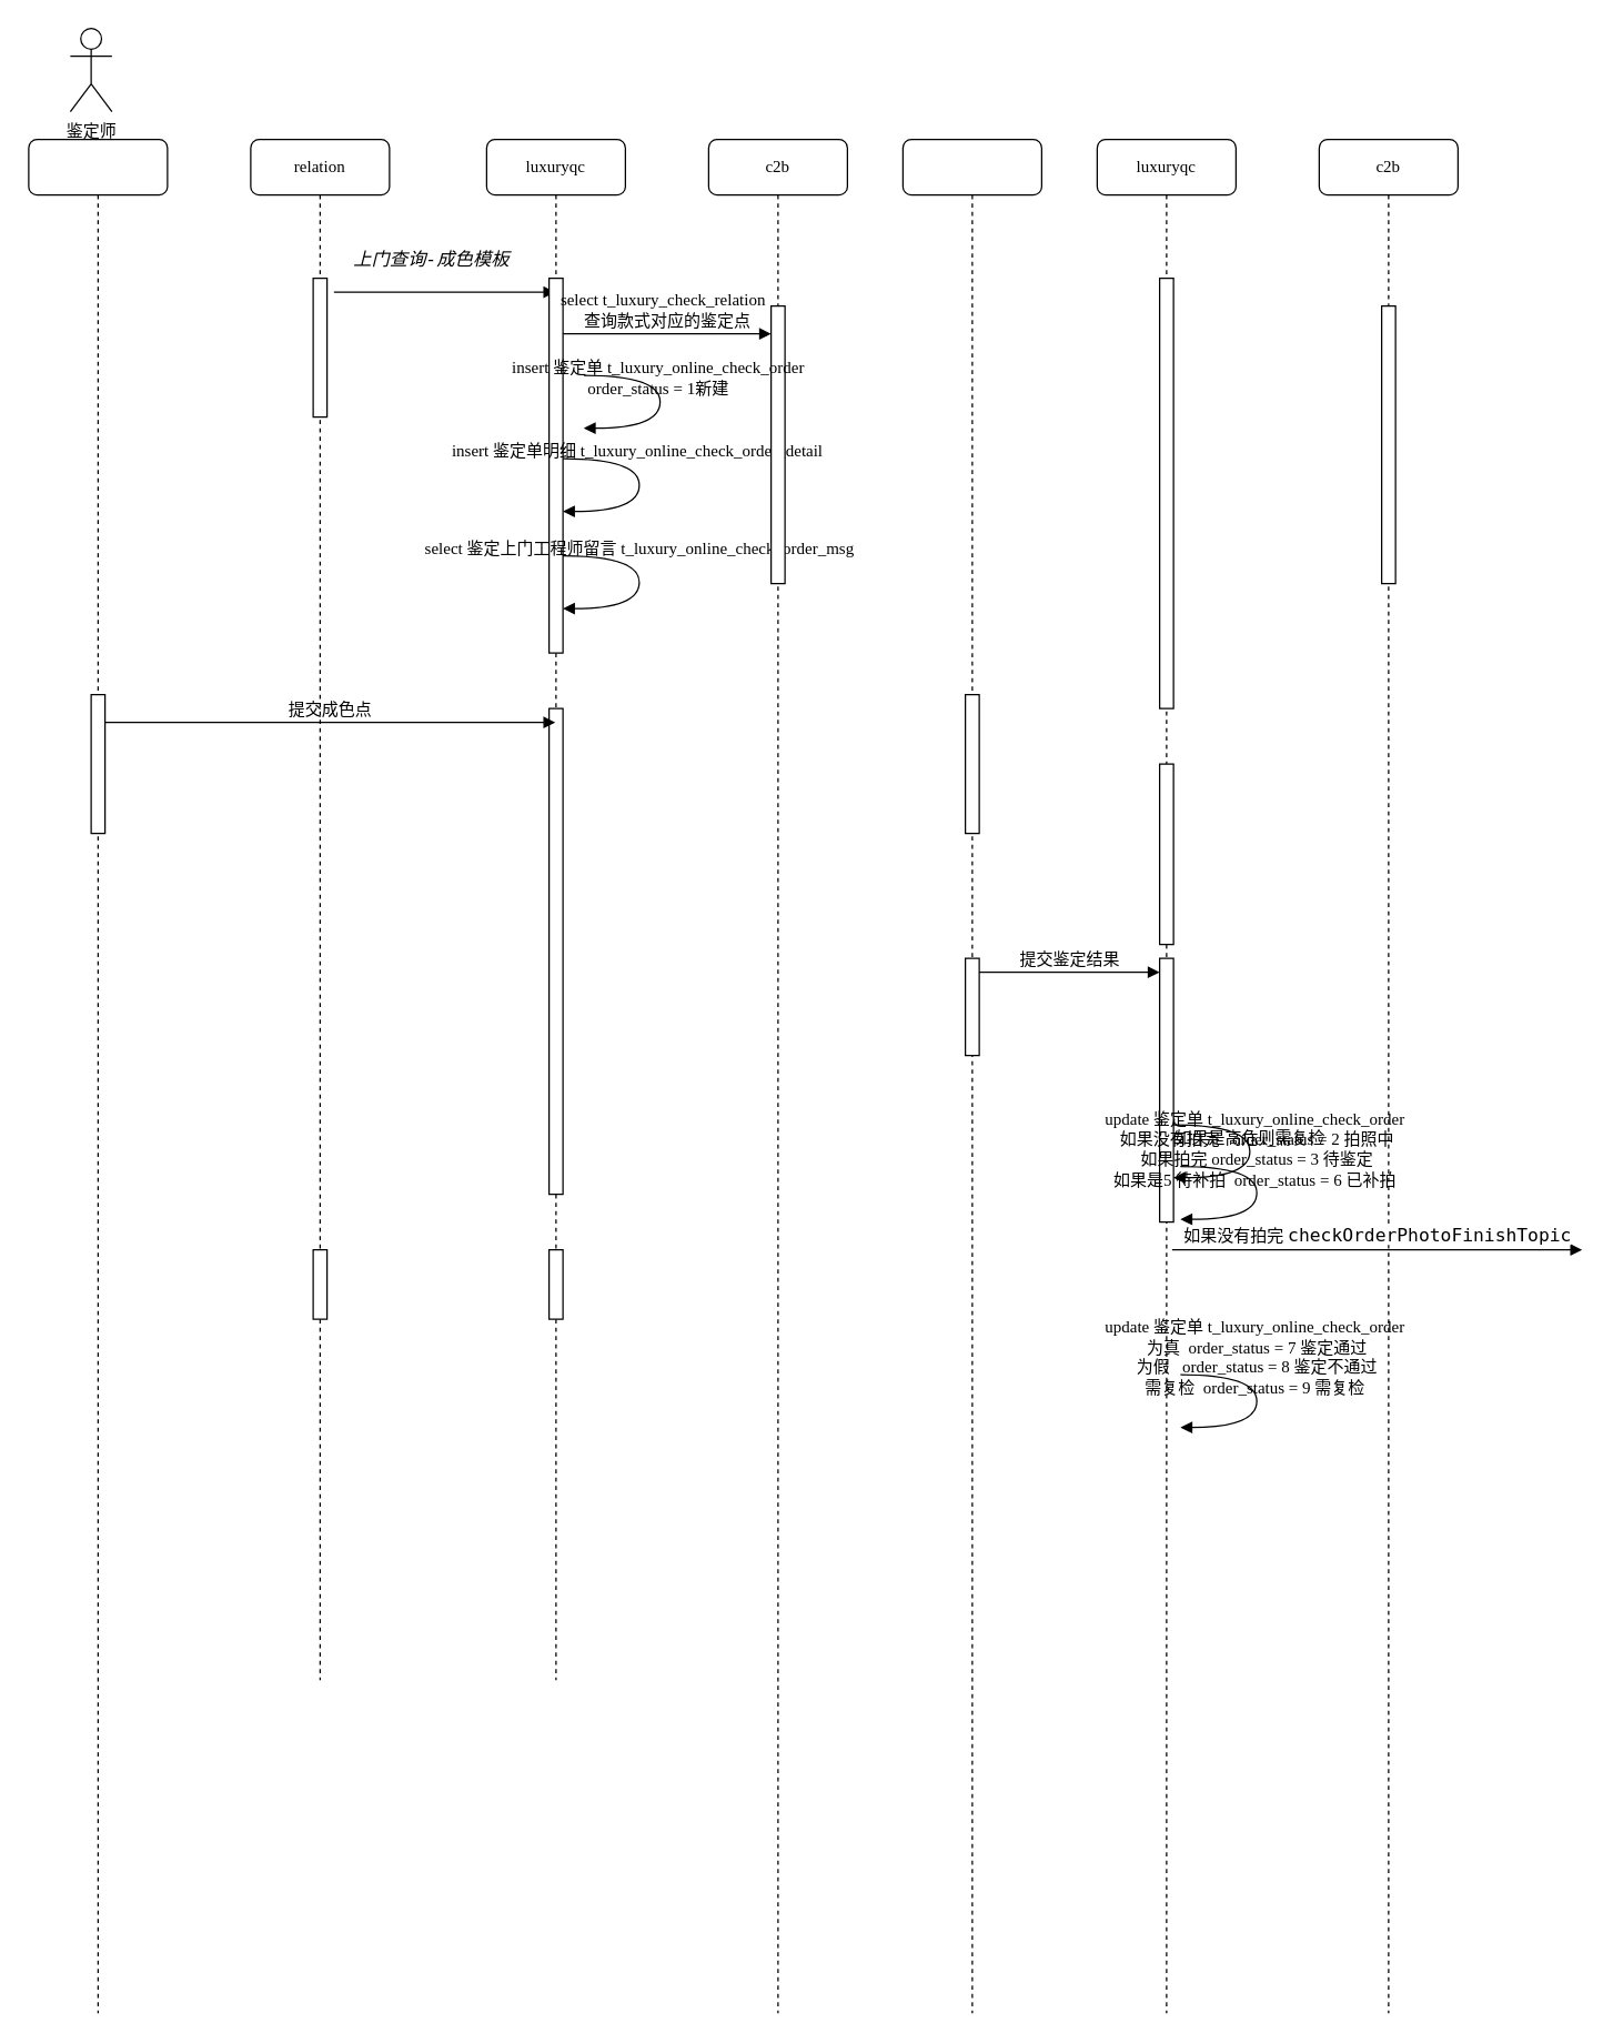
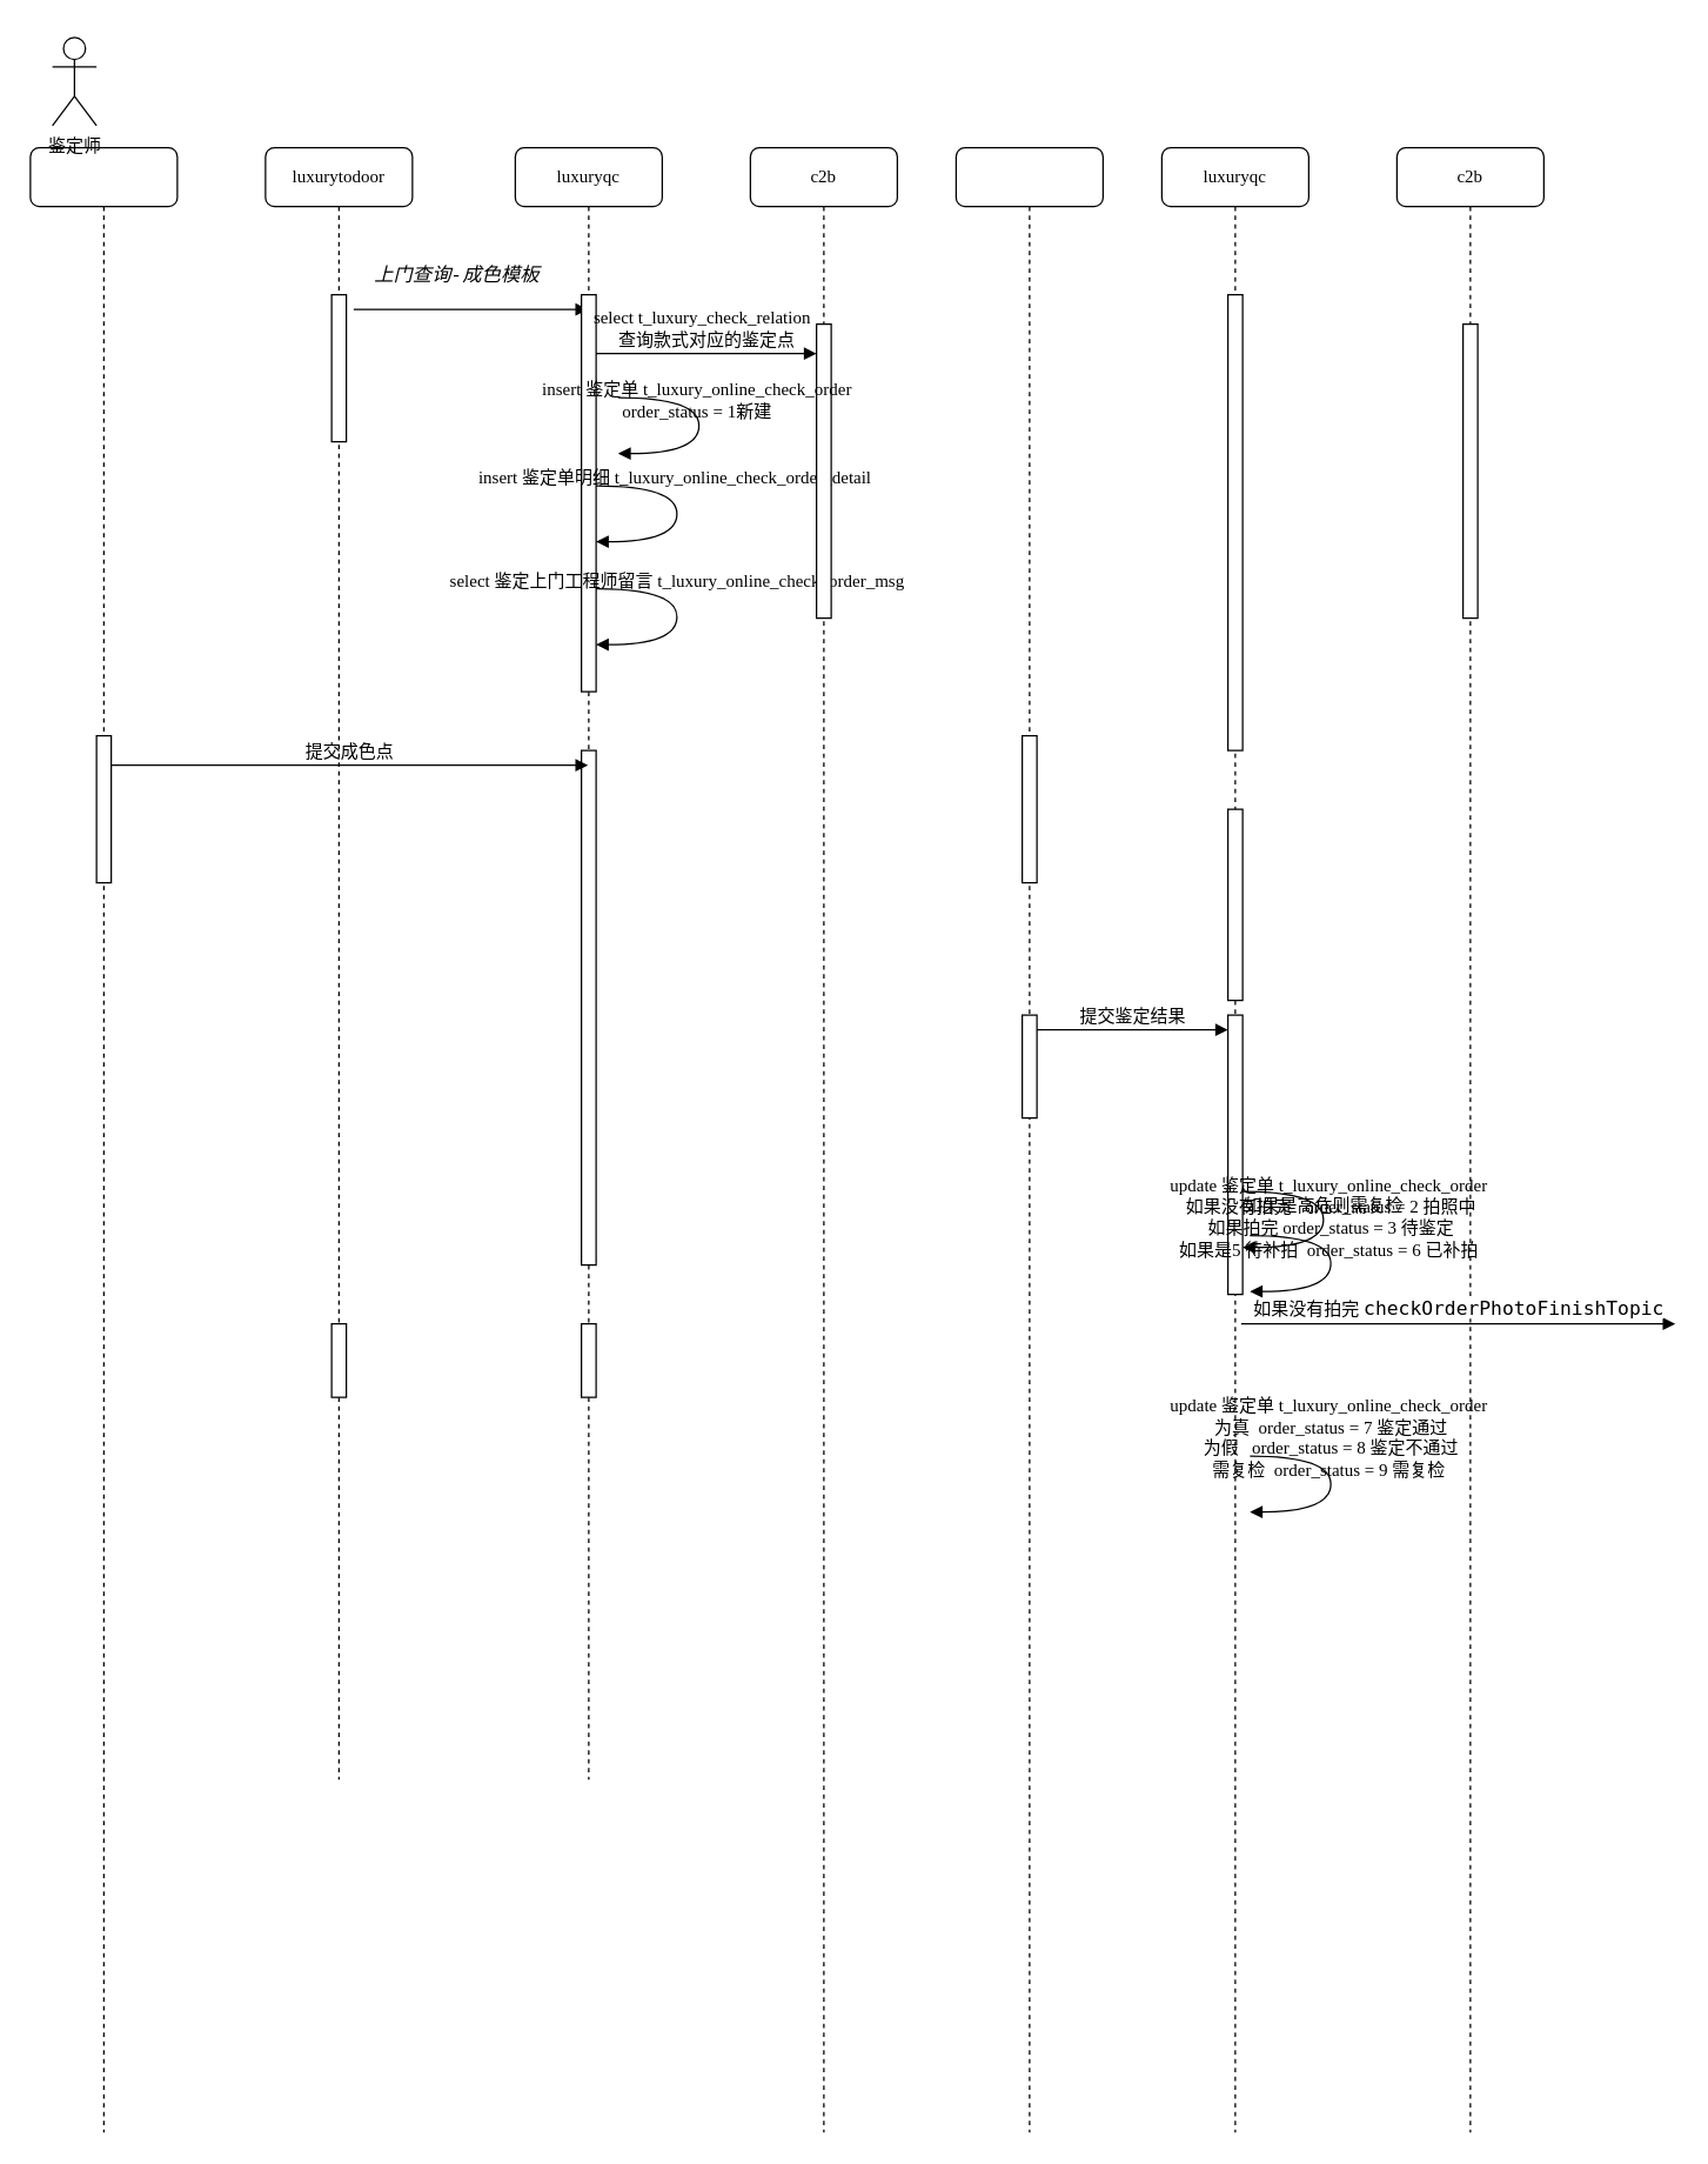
  <mxCell id="0" />
  <mxCell id="1" parent="0" />
  <mxCell id="2" value="luxuryqc" style="shape=umlLifeline;perimeter=lifelinePerimeter;whiteSpace=wrap;html=1;container=1;collapsible=0;recursiveResize=0;outlineConnect=0;rounded=1;shadow=0;comic=0;labelBackgroundColor=none;strokeWidth=1;fontFamily=Verdana;fontSize=12;align=center;" parent="1" vertex="1"><mxGeometry x="790" y="100" width="100" height="1350" as="geometry" /></mxCell>
  <mxCell id="3" value="" style="html=1;points=[];perimeter=orthogonalPerimeter;rounded=0;shadow=0;comic=0;labelBackgroundColor=none;strokeWidth=1;fontFamily=Verdana;fontSize=12;align=center;" parent="2" vertex="1"><mxGeometry x="45" y="100" width="10" height="310" as="geometry" /></mxCell>
  <mxCell id="4" value="" style="html=1;points=[];perimeter=orthogonalPerimeter;rounded=0;shadow=0;comic=0;labelBackgroundColor=none;strokeWidth=1;fontFamily=Verdana;fontSize=12;align=center;" vertex="1" parent="2"><mxGeometry x="45" y="450" width="10" height="130" as="geometry" /></mxCell>
  <mxCell id="5" value="" style="html=1;points=[];perimeter=orthogonalPerimeter;rounded=0;shadow=0;comic=0;labelBackgroundColor=none;strokeWidth=1;fontFamily=Verdana;fontSize=12;align=center;" vertex="1" parent="2"><mxGeometry x="45" y="590" width="10" height="190" as="geometry" /></mxCell>
  <mxCell id="6" value="&lt;div&gt;如果是高危则需复检&lt;/div&gt;" style="html=1;verticalAlign=bottom;endArrow=block;labelBackgroundColor=none;fontFamily=Verdana;fontSize=12;elbow=vertical;edgeStyle=orthogonalEdgeStyle;curved=1;exitX=1.038;exitY=0.345;exitPerimeter=0;" edge="1" parent="2"><mxGeometry relative="1" as="geometry"><mxPoint x="55" y="710" as="sourcePoint" /><mxPoint x="55" y="748" as="targetPoint" /><Array as="points"><mxPoint x="110" y="710" /><mxPoint x="110" y="748" /></Array></mxGeometry></mxCell>
  <mxCell id="7" value="c2b" style="shape=umlLifeline;perimeter=lifelinePerimeter;whiteSpace=wrap;html=1;container=1;collapsible=0;recursiveResize=0;outlineConnect=0;rounded=1;shadow=0;comic=0;labelBackgroundColor=none;strokeWidth=1;fontFamily=Verdana;fontSize=12;align=center;" parent="1" vertex="1"><mxGeometry x="950" y="100" width="100" height="1350" as="geometry" /></mxCell>
  <mxCell id="8" value="" style="html=1;points=[];perimeter=orthogonalPerimeter;rounded=0;shadow=0;comic=0;labelBackgroundColor=none;strokeWidth=1;fontFamily=Verdana;fontSize=12;align=center;" parent="7" vertex="1"><mxGeometry x="45" y="120" width="10" height="200" as="geometry" /></mxCell>
- <mxCell id="9" value="relation" style="shape=umlLifeline;perimeter=lifelinePerimeter;whiteSpace=wrap;html=1;container=1;collapsible=0;recursiveResize=0;outlineConnect=0;rounded=1;shadow=0;comic=0;labelBackgroundColor=none;strokeWidth=1;fontFamily=Verdana;fontSize=12;align=center;" parent="1" vertex="1"><mxGeometry x="180" y="100" width="100" height="1110" as="geometry" /></mxCell>
+ <mxCell id="9" value="luxurytodoor" style="shape=umlLifeline;perimeter=lifelinePerimeter;whiteSpace=wrap;html=1;container=1;collapsible=0;recursiveResize=0;outlineConnect=0;rounded=1;shadow=0;comic=0;labelBackgroundColor=none;strokeWidth=1;fontFamily=Verdana;fontSize=12;align=center;" parent="1" vertex="1"><mxGeometry x="180" y="100" width="100" height="1110" as="geometry" /></mxCell>
  <mxCell id="10" value="" style="html=1;points=[];perimeter=orthogonalPerimeter;rounded=0;shadow=0;comic=0;labelBackgroundColor=none;strokeWidth=1;fontFamily=Verdana;fontSize=12;align=center;" vertex="1" parent="9"><mxGeometry x="45" y="800" width="10" height="50" as="geometry" /></mxCell>
  <mxCell id="11" value="" style="html=1;points=[];perimeter=orthogonalPerimeter;rounded=0;shadow=0;comic=0;labelBackgroundColor=none;strokeWidth=1;fontFamily=Verdana;fontSize=12;align=center;" vertex="1" parent="9"><mxGeometry x="45" y="100" width="10" height="100" as="geometry" /></mxCell>
  <mxCell id="12" value="" style="shape=umlLifeline;perimeter=lifelinePerimeter;whiteSpace=wrap;html=1;container=1;collapsible=0;recursiveResize=0;outlineConnect=0;rounded=1;shadow=0;comic=0;labelBackgroundColor=none;strokeWidth=1;fontFamily=Verdana;fontSize=12;align=center;" parent="1" vertex="1"><mxGeometry x="650" y="100" width="100" height="1350" as="geometry" /></mxCell>
  <mxCell id="13" value="" style="html=1;points=[];perimeter=orthogonalPerimeter;rounded=0;shadow=0;comic=0;labelBackgroundColor=none;strokeWidth=1;fontFamily=Verdana;fontSize=12;align=center;" vertex="1" parent="12"><mxGeometry x="45" y="400" width="10" height="100" as="geometry" /></mxCell>
  <mxCell id="14" value="" style="html=1;points=[];perimeter=orthogonalPerimeter;rounded=0;shadow=0;comic=0;labelBackgroundColor=none;strokeWidth=1;fontFamily=Verdana;fontSize=12;align=center;" vertex="1" parent="12"><mxGeometry x="45" y="590" width="10" height="70" as="geometry" /></mxCell>
  <mxCell id="15" value="提交鉴定结果" style="html=1;verticalAlign=bottom;endArrow=block;entryX=0;entryY=0;labelBackgroundColor=none;fontFamily=Verdana;fontSize=12;edgeStyle=elbowEdgeStyle;elbow=vertical;" edge="1" parent="12"><mxGeometry relative="1" as="geometry"><mxPoint x="55" y="600" as="sourcePoint" /><mxPoint x="185" y="600" as="targetPoint" /></mxGeometry></mxCell>
  <mxCell id="16" value="update 鉴定单 t_luxury_online_check_order&amp;nbsp;&lt;br&gt;&lt;div&gt;&lt;span style=&quot;background-color: initial;&quot;&gt;如果没有拍完&lt;/span&gt;&lt;span style=&quot;background-color: initial;&quot;&gt;&amp;nbsp; &amp;nbsp;&lt;/span&gt;order_status = 2 拍照中&lt;/div&gt;&lt;div&gt;如果拍完 order_status = 3 待鉴定&lt;/div&gt;&lt;div&gt;如果是5 待补拍&amp;nbsp; order_status = 6 已补拍&amp;nbsp;&lt;/div&gt;" style="html=1;verticalAlign=bottom;endArrow=block;labelBackgroundColor=none;fontFamily=Verdana;fontSize=12;elbow=vertical;edgeStyle=orthogonalEdgeStyle;curved=1;exitX=1.038;exitY=0.345;exitPerimeter=0;" edge="1" parent="1"><mxGeometry relative="1" as="geometry"><mxPoint x="850" y="840" as="sourcePoint" /><mxPoint x="850" y="878" as="targetPoint" /><Array as="points"><mxPoint x="905" y="840" /><mxPoint x="905" y="878" /></Array></mxGeometry></mxCell>
  <mxCell id="17" value="&lt;span style=&quot;background-color: rgb(255, 255, 255);&quot;&gt;如果没有拍完&amp;nbsp;&lt;span style=&quot;font-family: &amp;quot;JetBrains Mono&amp;quot;, monospace; font-size: 9.8pt;&quot;&gt;checkOrderPhotoFinishTopic&lt;/span&gt;&lt;/span&gt;" style="html=1;verticalAlign=bottom;endArrow=block;labelBackgroundColor=none;fontFamily=Verdana;fontSize=12;edgeStyle=elbowEdgeStyle;elbow=vertical;" edge="1" parent="1"><mxGeometry relative="1" as="geometry"><mxPoint x="844" y="900" as="sourcePoint" /><mxPoint x="1139.5" y="900" as="targetPoint" /><Array as="points"><mxPoint x="1100" y="900" /></Array></mxGeometry></mxCell>
  <mxCell id="18" value="update 鉴定单 t_luxury_online_check_order&amp;nbsp;&lt;br&gt;&lt;div&gt;&lt;span style=&quot;background-color: initial;&quot;&gt;为真&amp;nbsp;&amp;nbsp;&lt;/span&gt;order_status = 7 鉴定通过&lt;/div&gt;&lt;div&gt;为假&amp;nbsp; &amp;nbsp;order_status = 8 鉴定不通过&lt;/div&gt;&lt;div&gt;需复检&amp;nbsp; order_status = 9 需复检&amp;nbsp;&lt;/div&gt;" style="html=1;verticalAlign=bottom;endArrow=block;labelBackgroundColor=none;fontFamily=Verdana;fontSize=12;elbow=vertical;edgeStyle=orthogonalEdgeStyle;curved=1;exitX=1.038;exitY=0.345;exitPerimeter=0;" edge="1" parent="1"><mxGeometry relative="1" as="geometry"><mxPoint x="850" y="990" as="sourcePoint" /><mxPoint x="850" y="1028" as="targetPoint" /><Array as="points"><mxPoint x="905" y="990" /><mxPoint x="905" y="1028" /></Array></mxGeometry></mxCell>
  <mxCell id="19" value="&lt;div style=&quot;&quot;&gt;&lt;pre style=&quot;font-family: Menlo-Regular, monospace; font-size: 9.8pt;&quot;&gt;&lt;span style=&quot;background-color: rgb(255, 255, 255);&quot;&gt;&lt;span style=&quot;font-style: italic;&quot;&gt;上门查询&lt;/span&gt;&lt;span style=&quot;font-style: italic; font-family: &amp;quot;JetBrains Mono&amp;quot;, monospace;&quot;&gt;-&lt;/span&gt;&lt;span style=&quot;font-style: italic;&quot;&gt;成色模板&lt;/span&gt;&lt;/span&gt;&lt;/pre&gt;&lt;/div&gt;" style="html=1;verticalAlign=bottom;endArrow=block;labelBackgroundColor=none;fontFamily=Verdana;fontSize=12;edgeStyle=elbowEdgeStyle;elbow=vertical;" edge="1" parent="1" target="20"><mxGeometry x="-0.122" relative="1" as="geometry"><mxPoint x="240" y="210" as="sourcePoint" /><mxPoint x="370" y="210" as="targetPoint" /><mxPoint as="offset" /></mxGeometry></mxCell>
  <mxCell id="20" value="luxuryqc" style="shape=umlLifeline;perimeter=lifelinePerimeter;whiteSpace=wrap;html=1;container=1;collapsible=0;recursiveResize=0;outlineConnect=0;rounded=1;shadow=0;comic=0;labelBackgroundColor=none;strokeWidth=1;fontFamily=Verdana;fontSize=12;align=center;" vertex="1" parent="1"><mxGeometry x="350" y="100" width="100" height="1110" as="geometry" /></mxCell>
  <mxCell id="21" value="" style="html=1;points=[];perimeter=orthogonalPerimeter;rounded=0;shadow=0;comic=0;labelBackgroundColor=none;strokeWidth=1;fontFamily=Verdana;fontSize=12;align=center;" vertex="1" parent="20"><mxGeometry x="45" y="410" width="10" height="350" as="geometry" /></mxCell>
  <mxCell id="22" value="" style="html=1;points=[];perimeter=orthogonalPerimeter;rounded=0;shadow=0;comic=0;labelBackgroundColor=none;strokeWidth=1;fontFamily=Verdana;fontSize=12;align=center;" vertex="1" parent="20"><mxGeometry x="45" y="800" width="10" height="50" as="geometry" /></mxCell>
  <mxCell id="23" value="" style="html=1;points=[];perimeter=orthogonalPerimeter;rounded=0;shadow=0;comic=0;labelBackgroundColor=none;strokeWidth=1;fontFamily=Verdana;fontSize=12;align=center;" vertex="1" parent="20"><mxGeometry x="45" y="100" width="10" height="270" as="geometry" /></mxCell>
  <mxCell id="24" value="select&amp;nbsp;t_luxury_check_relation&amp;nbsp;&amp;nbsp;&lt;div&gt;查询款式对应的鉴定点&lt;/div&gt;" style="html=1;verticalAlign=bottom;endArrow=block;entryX=0;entryY=0;labelBackgroundColor=none;fontFamily=Verdana;fontSize=12;edgeStyle=elbowEdgeStyle;elbow=vertical;" edge="1" parent="20"><mxGeometry relative="1" as="geometry"><mxPoint x="55" y="140" as="sourcePoint" /><mxPoint x="205" y="140" as="targetPoint" /></mxGeometry></mxCell>
  <mxCell id="25" value="insert 鉴定单明细 t_luxury_online_check_order_detail&amp;nbsp;&lt;div&gt;&lt;br&gt;&lt;/div&gt;" style="html=1;verticalAlign=bottom;endArrow=block;labelBackgroundColor=none;fontFamily=Verdana;fontSize=12;elbow=vertical;edgeStyle=orthogonalEdgeStyle;curved=1;exitX=1.038;exitY=0.345;exitPerimeter=0;" edge="1" parent="20"><mxGeometry relative="1" as="geometry"><mxPoint x="55" y="230" as="sourcePoint" /><mxPoint x="55" y="268" as="targetPoint" /><Array as="points"><mxPoint x="110" y="230" /><mxPoint x="110" y="268" /></Array></mxGeometry></mxCell>
  <mxCell id="26" value="select 鉴定上门工程师留言 t_luxury_online_check_order_msg&lt;div&gt;&lt;br&gt;&lt;/div&gt;" style="html=1;verticalAlign=bottom;endArrow=block;labelBackgroundColor=none;fontFamily=Verdana;fontSize=12;elbow=vertical;edgeStyle=orthogonalEdgeStyle;curved=1;exitX=1.038;exitY=0.345;exitPerimeter=0;" edge="1" parent="20"><mxGeometry relative="1" as="geometry"><mxPoint x="55" y="300" as="sourcePoint" /><mxPoint x="55" y="338" as="targetPoint" /><Array as="points"><mxPoint x="110" y="300" /><mxPoint x="110" y="338" /></Array></mxGeometry></mxCell>
  <mxCell id="27" value="c2b" style="shape=umlLifeline;perimeter=lifelinePerimeter;whiteSpace=wrap;html=1;container=1;collapsible=0;recursiveResize=0;outlineConnect=0;rounded=1;shadow=0;comic=0;labelBackgroundColor=none;strokeWidth=1;fontFamily=Verdana;fontSize=12;align=center;" vertex="1" parent="1"><mxGeometry x="510" y="100" width="100" height="1350" as="geometry" /></mxCell>
  <mxCell id="28" value="" style="html=1;points=[];perimeter=orthogonalPerimeter;rounded=0;shadow=0;comic=0;labelBackgroundColor=none;strokeWidth=1;fontFamily=Verdana;fontSize=12;align=center;" vertex="1" parent="27"><mxGeometry x="45" y="120" width="10" height="200" as="geometry" /></mxCell>
  <mxCell id="29" value="insert 鉴定单 t_luxury_online_check_order&amp;nbsp;&lt;div&gt;order_status = 1新建&amp;nbsp;&lt;/div&gt;" style="html=1;verticalAlign=bottom;endArrow=block;labelBackgroundColor=none;fontFamily=Verdana;fontSize=12;elbow=vertical;edgeStyle=orthogonalEdgeStyle;curved=1;exitX=1.038;exitY=0.345;exitPerimeter=0;" edge="1" parent="1"><mxGeometry relative="1" as="geometry"><mxPoint x="420" y="270" as="sourcePoint" /><mxPoint x="420" y="308" as="targetPoint" /><Array as="points"><mxPoint x="475" y="270" /><mxPoint x="475" y="308" /></Array></mxGeometry></mxCell>
  <mxCell id="30" value="&lt;div style=&quot;background-color:#1e1f22;color:#bcbec4&quot;&gt;&lt;pre style=&quot;font-family:'JetBrains Mono',monospace;font-size:9.8pt;&quot;&gt;&lt;br&gt;&lt;/pre&gt;&lt;/div&gt;" style="shape=umlLifeline;perimeter=lifelinePerimeter;whiteSpace=wrap;html=1;container=1;collapsible=0;recursiveResize=0;outlineConnect=0;rounded=1;shadow=0;comic=0;labelBackgroundColor=none;strokeWidth=1;fontFamily=Verdana;fontSize=12;align=center;" vertex="1" parent="1"><mxGeometry x="20" y="100" width="100" height="1350" as="geometry" /></mxCell>
  <mxCell id="31" value="" style="html=1;points=[];perimeter=orthogonalPerimeter;rounded=0;shadow=0;comic=0;labelBackgroundColor=none;strokeWidth=1;fontFamily=Verdana;fontSize=12;align=center;" vertex="1" parent="30"><mxGeometry x="45" y="400" width="10" height="100" as="geometry" /></mxCell>
- <mxCell id="32" value="鉴定师" style="shape=umlActor;verticalLabelPosition=bottom;verticalAlign=top;html=1;outlineConnect=0;" vertex="1" parent="1"><mxGeometry x="50" y="20" width="30" height="60" as="geometry" /></mxCell>
+ <mxCell id="32" value="鉴定师" style="shape=umlActor;verticalLabelPosition=bottom;verticalAlign=top;html=1;outlineConnect=0;" vertex="1" parent="1"><mxGeometry x="35" y="25" width="30" height="60" as="geometry" /></mxCell>
  <mxCell id="33" value="提交成色点" style="html=1;verticalAlign=bottom;endArrow=block;labelBackgroundColor=none;fontFamily=Verdana;fontSize=12;edgeStyle=elbowEdgeStyle;elbow=vertical;" edge="1" parent="1" target="20"><mxGeometry relative="1" as="geometry"><mxPoint x="75" y="520" as="sourcePoint" /><mxPoint x="205" y="520" as="targetPoint" /></mxGeometry></mxCell>
